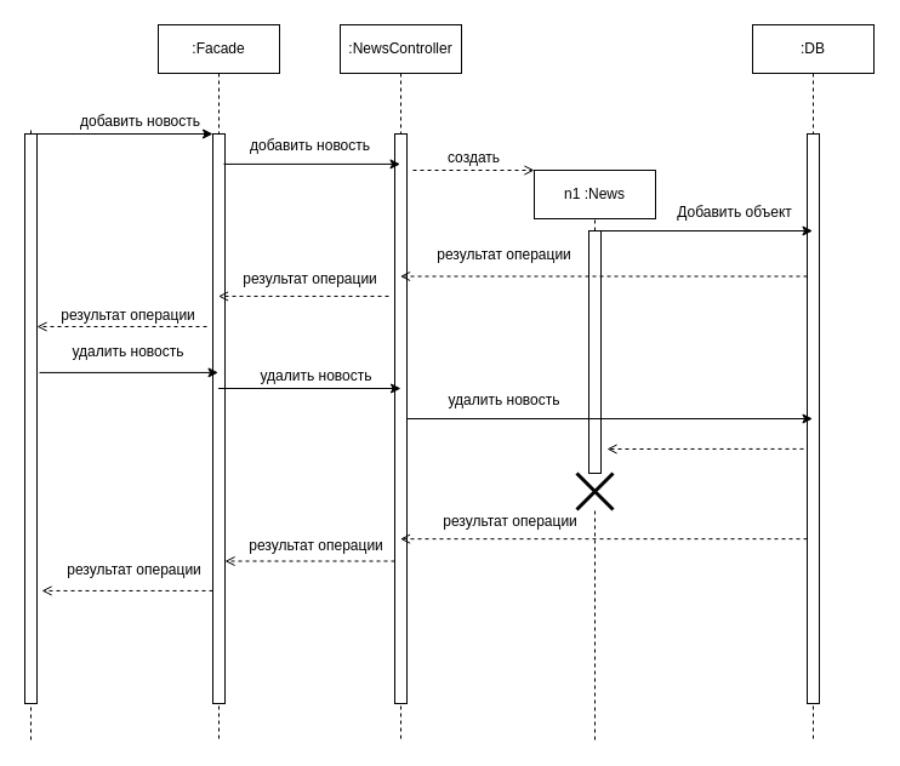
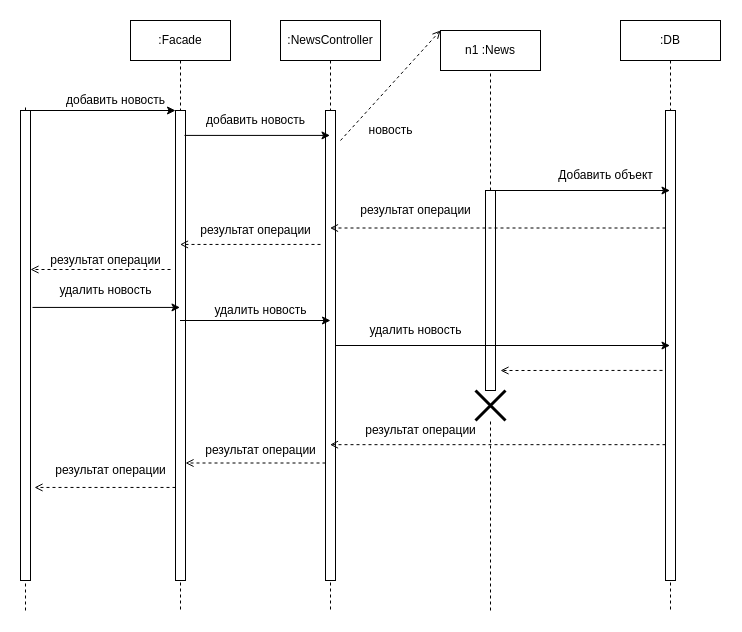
  <mxCell id="0" />
  <mxCell id="1" parent="0" />
  <mxCell id="2" value="" style="endArrow=none;dashed=1;html=1;rounded=0;startArrow=none;" edge="1" parent="1" source="3"><mxGeometry width="50" height="50" relative="1" as="geometry"><mxPoint x="75" y="310" as="sourcePoint" /><mxPoint x="25" y="105" as="targetPoint" /></mxGeometry></mxCell>
  <mxCell id="3" value="" style="rounded=0;whiteSpace=wrap;html=1;" vertex="1" parent="1"><mxGeometry x="20" y="110" width="10" height="470" as="geometry" /></mxCell>
  <mxCell id="4" value="" style="endArrow=none;dashed=1;html=1;rounded=0;" edge="1" parent="1" target="3"><mxGeometry width="50" height="50" relative="1" as="geometry"><mxPoint x="25" y="610" as="sourcePoint" /><mxPoint x="75" y="100" as="targetPoint" /></mxGeometry></mxCell>
  <mxCell id="5" value="" style="endArrow=classic;html=1;rounded=0;exitX=0.5;exitY=0;exitDx=0;exitDy=0;entryX=0;entryY=0;entryDx=0;entryDy=0;" edge="1" parent="1" source="3" target="7"><mxGeometry width="50" height="50" relative="1" as="geometry"><mxPoint x="380" y="400" as="sourcePoint" /><mxPoint x="150" y="110" as="targetPoint" /></mxGeometry></mxCell>
  <mxCell id="6" value=":Facade" style="shape=umlLifeline;perimeter=lifelinePerimeter;whiteSpace=wrap;html=1;container=1;collapsible=0;recursiveResize=0;outlineConnect=0;" vertex="1" parent="1"><mxGeometry x="130" y="20" width="100" height="590" as="geometry" /></mxCell>
  <mxCell id="7" value="" style="rounded=0;whiteSpace=wrap;html=1;" vertex="1" parent="6"><mxGeometry x="45" y="90" width="10" height="470" as="geometry" /></mxCell>
  <mxCell id="8" value="результат операции" style="text;html=1;align=center;verticalAlign=middle;resizable=0;points=[];autosize=1;strokeColor=none;fillColor=none;" vertex="1" parent="6"><mxGeometry x="-95" y="230" width="140" height="20" as="geometry" /></mxCell>
  <mxCell id="9" value="удалить новость" style="text;html=1;align=center;verticalAlign=middle;resizable=0;points=[];autosize=1;strokeColor=none;fillColor=none;" vertex="1" parent="6"><mxGeometry x="-85" y="260" width="120" height="20" as="geometry" /></mxCell>
  <mxCell id="10" value=":NewsController" style="shape=umlLifeline;perimeter=lifelinePerimeter;whiteSpace=wrap;html=1;container=1;collapsible=0;recursiveResize=0;outlineConnect=0;" vertex="1" parent="1"><mxGeometry x="280" y="20" width="100" height="590" as="geometry" /></mxCell>
  <mxCell id="11" value="" style="rounded=0;whiteSpace=wrap;html=1;" vertex="1" parent="10"><mxGeometry x="45" y="90" width="10" height="470" as="geometry" /></mxCell>
  <mxCell id="12" value="добавить новость" style="text;html=1;align=center;verticalAlign=middle;resizable=0;points=[];autosize=1;strokeColor=none;fillColor=none;" vertex="1" parent="10"><mxGeometry x="-90" y="90" width="130" height="20" as="geometry" /></mxCell>
  <mxCell id="13" value="результат операции" style="text;html=1;align=center;verticalAlign=middle;resizable=0;points=[];autosize=1;strokeColor=none;fillColor=none;" vertex="1" parent="10"><mxGeometry x="-95" y="200" width="140" height="20" as="geometry" /></mxCell>
  <mxCell id="14" value="результат операции" style="text;html=1;align=center;verticalAlign=middle;resizable=0;points=[];autosize=1;strokeColor=none;fillColor=none;" vertex="1" parent="10"><mxGeometry x="-90" y="420" width="140" height="20" as="geometry" /></mxCell>
  <mxCell id="15" value="" style="endArrow=classic;html=1;rounded=0;exitX=0.9;exitY=0.053;exitDx=0;exitDy=0;exitPerimeter=0;" edge="1" parent="1" source="7" target="10"><mxGeometry width="50" height="50" relative="1" as="geometry"><mxPoint x="380" y="400" as="sourcePoint" /><mxPoint x="320" y="131" as="targetPoint" /></mxGeometry></mxCell>
  <mxCell id="16" value="добавить новость" style="text;html=1;align=center;verticalAlign=middle;resizable=0;points=[];autosize=1;strokeColor=none;fillColor=none;" vertex="1" parent="1"><mxGeometry x="50" y="90" width="130" height="20" as="geometry" /></mxCell>
- <mxCell id="17" value="n1 :News" style="rounded=0;whiteSpace=wrap;html=1;" vertex="1" parent="1"><mxGeometry x="440" y="140" width="100" height="40" as="geometry" /></mxCell>
- <mxCell id="18" value="создать" style="text;html=1;align=center;verticalAlign=middle;resizable=0;points=[];autosize=1;strokeColor=none;fillColor=none;" vertex="1" parent="1"><mxGeometry x="360" y="120" width="60" height="20" as="geometry" /></mxCell>
+ <mxCell id="17" value="n1 :News" style="rounded=0;whiteSpace=wrap;html=1;" vertex="1" parent="1"><mxGeometry x="440" y="30" width="100" height="40" as="geometry" /></mxCell>
+ <mxCell id="18" value="новость" style="text;html=1;align=center;verticalAlign=middle;resizable=0;points=[];autosize=1;strokeColor=none;fillColor=none;" vertex="1" parent="1"><mxGeometry x="360" y="120" width="60" height="20" as="geometry" /></mxCell>
  <mxCell id="19" value=":DB" style="shape=umlLifeline;perimeter=lifelinePerimeter;whiteSpace=wrap;html=1;container=1;collapsible=0;recursiveResize=0;outlineConnect=0;" vertex="1" parent="1"><mxGeometry x="620" y="20" width="100" height="590" as="geometry" /></mxCell>
  <mxCell id="20" value="" style="rounded=0;whiteSpace=wrap;html=1;" vertex="1" parent="19"><mxGeometry x="45" y="90" width="10" height="470" as="geometry" /></mxCell>
  <mxCell id="21" value="Добавить объект" style="text;html=1;align=center;verticalAlign=middle;resizable=0;points=[];autosize=1;strokeColor=none;fillColor=none;" vertex="1" parent="19"><mxGeometry x="-75" y="145" width="120" height="20" as="geometry" /></mxCell>
  <mxCell id="22" value="" style="endArrow=classic;html=1;rounded=0;exitX=1;exitY=0;exitDx=0;exitDy=0;" edge="1" parent="1" source="28" target="19"><mxGeometry width="50" height="50" relative="1" as="geometry"><mxPoint x="180" y="570" as="sourcePoint" /><mxPoint x="640" y="190" as="targetPoint" /></mxGeometry></mxCell>
  <mxCell id="23" value="результат операции" style="text;html=1;align=center;verticalAlign=middle;resizable=0;points=[];autosize=1;strokeColor=none;fillColor=none;" vertex="1" parent="1"><mxGeometry x="345" y="200" width="140" height="20" as="geometry" /></mxCell>
  <mxCell id="24" value="" style="html=1;verticalAlign=bottom;labelBackgroundColor=none;endArrow=open;endFill=0;dashed=1;rounded=0;exitX=-0.5;exitY=0.285;exitDx=0;exitDy=0;exitPerimeter=0;" edge="1" parent="1" source="11" target="6"><mxGeometry width="160" relative="1" as="geometry"><mxPoint x="320" y="370" as="sourcePoint" /><mxPoint x="480" y="370" as="targetPoint" /></mxGeometry></mxCell>
  <mxCell id="25" value="" style="html=1;verticalAlign=bottom;labelBackgroundColor=none;endArrow=open;endFill=0;dashed=1;rounded=0;" edge="1" parent="1"><mxGeometry width="160" relative="1" as="geometry"><mxPoint x="170" y="269" as="sourcePoint" /><mxPoint x="30" y="269" as="targetPoint" /></mxGeometry></mxCell>
  <mxCell id="26" value="" style="html=1;verticalAlign=bottom;labelBackgroundColor=none;endArrow=open;endFill=0;dashed=1;rounded=0;entryX=0;entryY=0;entryDx=0;entryDy=0;" edge="1" parent="1" target="17"><mxGeometry width="160" relative="1" as="geometry"><mxPoint x="340" y="140" as="sourcePoint" /><mxPoint x="480" y="340" as="targetPoint" /></mxGeometry></mxCell>
  <mxCell id="27" value="" style="endArrow=none;dashed=1;html=1;rounded=0;entryX=0.5;entryY=1;entryDx=0;entryDy=0;startArrow=none;" edge="1" parent="1" source="28" target="17"><mxGeometry width="50" height="50" relative="1" as="geometry"><mxPoint x="450" y="330" as="sourcePoint" /><mxPoint x="430" y="320" as="targetPoint" /></mxGeometry></mxCell>
  <mxCell id="28" value="" style="rounded=0;whiteSpace=wrap;html=1;" vertex="1" parent="1"><mxGeometry x="485" y="190" width="10" height="200" as="geometry" /></mxCell>
  <mxCell id="29" value="" style="endArrow=none;dashed=1;html=1;rounded=0;entryX=0.5;entryY=1;entryDx=0;entryDy=0;startArrow=none;" edge="1" parent="1" source="37" target="28"><mxGeometry width="50" height="50" relative="1" as="geometry"><mxPoint x="490" y="610" as="sourcePoint" /><mxPoint x="450" y="180" as="targetPoint" /></mxGeometry></mxCell>
  <mxCell id="30" value="" style="html=1;verticalAlign=bottom;labelBackgroundColor=none;endArrow=open;endFill=0;dashed=1;rounded=0;exitX=0;exitY=0.25;exitDx=0;exitDy=0;" edge="1" parent="1" source="20" target="10"><mxGeometry width="160" relative="1" as="geometry"><mxPoint x="650" y="380" as="sourcePoint" /><mxPoint x="350" y="222" as="targetPoint" /></mxGeometry></mxCell>
  <mxCell id="31" value="" style="endArrow=classic;html=1;rounded=0;exitX=1.2;exitY=0.419;exitDx=0;exitDy=0;exitPerimeter=0;" edge="1" parent="1" source="3" target="6"><mxGeometry width="50" height="50" relative="1" as="geometry"><mxPoint x="380" y="370" as="sourcePoint" /><mxPoint x="430" y="320" as="targetPoint" /></mxGeometry></mxCell>
  <mxCell id="32" value="" style="endArrow=classic;html=1;rounded=0;" edge="1" parent="1" source="6"><mxGeometry width="50" height="50" relative="1" as="geometry"><mxPoint x="380" y="370" as="sourcePoint" /><mxPoint x="330" y="320" as="targetPoint" /></mxGeometry></mxCell>
  <mxCell id="33" value="удалить новость" style="text;html=1;align=center;verticalAlign=middle;resizable=0;points=[];autosize=1;strokeColor=none;fillColor=none;" vertex="1" parent="1"><mxGeometry x="200" y="300" width="120" height="20" as="geometry" /></mxCell>
  <mxCell id="34" value="" style="endArrow=classic;html=1;rounded=0;exitX=1;exitY=0.5;exitDx=0;exitDy=0;" edge="1" parent="1" source="11" target="19"><mxGeometry width="50" height="50" relative="1" as="geometry"><mxPoint x="380" y="370" as="sourcePoint" /><mxPoint x="430" y="320" as="targetPoint" /></mxGeometry></mxCell>
  <mxCell id="35" value="удалить новость" style="text;html=1;align=center;verticalAlign=middle;resizable=0;points=[];autosize=1;strokeColor=none;fillColor=none;" vertex="1" parent="1"><mxGeometry x="355" y="320" width="120" height="20" as="geometry" /></mxCell>
  <mxCell id="36" value="" style="html=1;verticalAlign=bottom;labelBackgroundColor=none;endArrow=open;endFill=0;dashed=1;rounded=0;exitX=-0.3;exitY=0.553;exitDx=0;exitDy=0;exitPerimeter=0;" edge="1" parent="1" source="20"><mxGeometry width="160" relative="1" as="geometry"><mxPoint x="320" y="340" as="sourcePoint" /><mxPoint x="500" y="370" as="targetPoint" /></mxGeometry></mxCell>
  <mxCell id="37" value="" style="shape=umlDestroy;whiteSpace=wrap;html=1;strokeWidth=3;" vertex="1" parent="1"><mxGeometry x="475" y="390" width="30" height="30" as="geometry" /></mxCell>
  <mxCell id="38" value="" style="endArrow=none;dashed=1;html=1;rounded=0;entryX=0.5;entryY=1;entryDx=0;entryDy=0;" edge="1" parent="1" target="37"><mxGeometry width="50" height="50" relative="1" as="geometry"><mxPoint x="490" y="610" as="sourcePoint" /><mxPoint x="490" y="390" as="targetPoint" /></mxGeometry></mxCell>
  <mxCell id="39" value="" style="html=1;verticalAlign=bottom;labelBackgroundColor=none;endArrow=open;endFill=0;dashed=1;rounded=0;exitX=0;exitY=0.711;exitDx=0;exitDy=0;exitPerimeter=0;" edge="1" parent="1" source="20" target="10"><mxGeometry width="160" relative="1" as="geometry"><mxPoint x="320" y="340" as="sourcePoint" /><mxPoint x="480" y="340" as="targetPoint" /></mxGeometry></mxCell>
  <mxCell id="40" value="результат операции" style="text;html=1;align=center;verticalAlign=middle;resizable=0;points=[];autosize=1;strokeColor=none;fillColor=none;" vertex="1" parent="1"><mxGeometry x="350" y="420" width="140" height="20" as="geometry" /></mxCell>
  <mxCell id="41" value="" style="html=1;verticalAlign=bottom;labelBackgroundColor=none;endArrow=open;endFill=0;dashed=1;rounded=0;exitX=0;exitY=0.75;exitDx=0;exitDy=0;entryX=1;entryY=0.75;entryDx=0;entryDy=0;" edge="1" parent="1" source="11" target="7"><mxGeometry width="160" relative="1" as="geometry"><mxPoint x="320" y="340" as="sourcePoint" /><mxPoint x="480" y="340" as="targetPoint" /></mxGeometry></mxCell>
  <mxCell id="42" value="" style="html=1;verticalAlign=bottom;labelBackgroundColor=none;endArrow=open;endFill=0;dashed=1;rounded=0;exitX=0;exitY=0.802;exitDx=0;exitDy=0;exitPerimeter=0;entryX=1.4;entryY=0.802;entryDx=0;entryDy=0;entryPerimeter=0;" edge="1" parent="1" source="7" target="3"><mxGeometry width="160" relative="1" as="geometry"><mxPoint x="320" y="340" as="sourcePoint" /><mxPoint x="480" y="340" as="targetPoint" /></mxGeometry></mxCell>
  <mxCell id="43" value="результат операции" style="text;html=1;align=center;verticalAlign=middle;resizable=0;points=[];autosize=1;strokeColor=none;fillColor=none;" vertex="1" parent="1"><mxGeometry x="40" y="460" width="140" height="20" as="geometry" /></mxCell>
